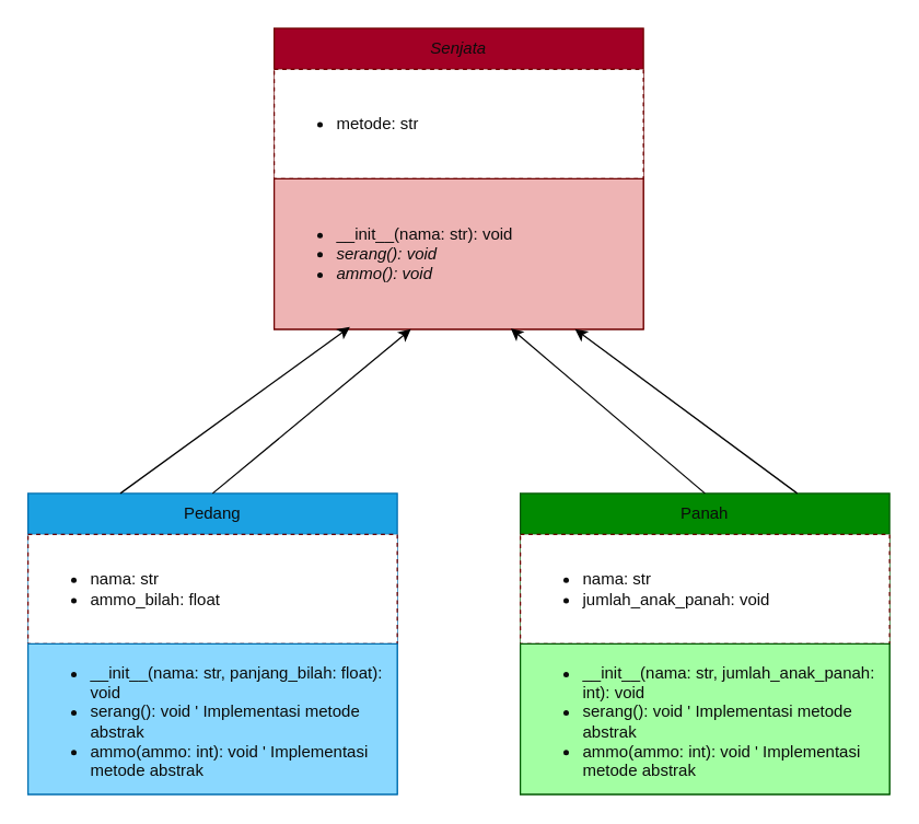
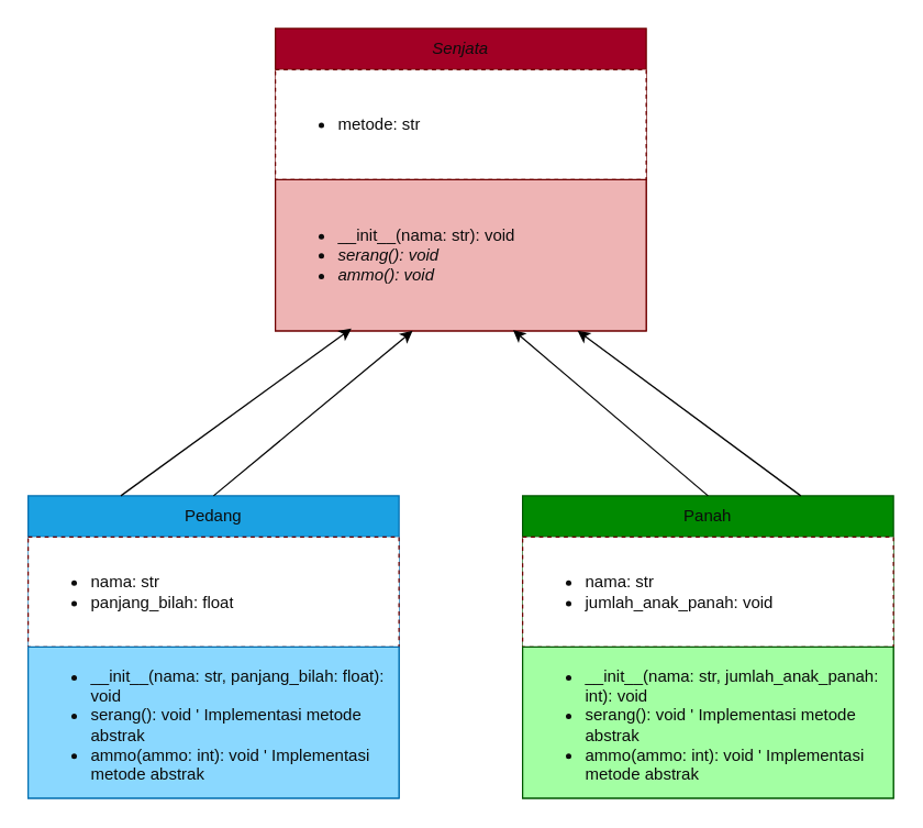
  <mxCell id="0" />
  <mxCell id="1" parent="0" />
  <mxCell id="2" value="&lt;i&gt;Senjata&lt;/i&gt;" style="swimlane;fontStyle=0;childLayout=stackLayout;horizontal=1;startSize=30;horizontalStack=0;resizeParent=1;resizeParentMax=0;resizeLast=0;collapsible=1;marginBottom=0;whiteSpace=wrap;html=1;fillColor=#a20025;fontColor=light-dark(#0C0C0C,#0C0C0C);strokeColor=#6F0000;" vertex="1" parent="1"><mxGeometry x="200" y="20" width="270" height="220" as="geometry" /></mxCell>
  <mxCell id="3" value="&lt;ul&gt;&lt;li&gt;metode: str&lt;/li&gt;&lt;/ul&gt;" style="text;strokeColor=#6F0000;fillColor=light-dark(#FFFFFF,#FFFFFF);align=left;verticalAlign=middle;spacingLeft=4;spacingRight=4;overflow=hidden;points=[[0,0.5],[1,0.5]];portConstraint=eastwest;rotatable=0;whiteSpace=wrap;html=1;container=0;fontColor=light-dark(#0C0C0C,#0C0C0C);fillStyle=auto;dashed=1;gradientColor=none;" vertex="1" parent="2"><mxGeometry y="30" width="270" height="80" as="geometry" /></mxCell>
  <mxCell id="4" value="&lt;ul&gt;&lt;li&gt;__init__(nama: str): void&lt;/li&gt;&lt;li&gt;&lt;i&gt;serang(): void&lt;/i&gt;&lt;/li&gt;&lt;li&gt;&lt;i&gt;ammo(): void&lt;/i&gt;&lt;/li&gt;&lt;/ul&gt;" style="text;strokeColor=#6F0000;fillColor=light-dark(#EEB4B4,#EEB4B4);align=left;verticalAlign=middle;spacingLeft=4;spacingRight=4;overflow=hidden;points=[[0,0.5],[1,0.5]];portConstraint=eastwest;rotatable=0;whiteSpace=wrap;html=1;fontColor=light-dark(#0C0C0C,#0C0C0C);" vertex="1" parent="2"><mxGeometry y="110" width="270" height="110" as="geometry" /></mxCell>
  <mxCell id="5" value="Pedang" style="swimlane;fontStyle=0;childLayout=stackLayout;horizontal=1;startSize=30;horizontalStack=0;resizeParent=1;resizeParentMax=0;resizeLast=0;collapsible=1;marginBottom=0;whiteSpace=wrap;html=1;fillColor=#1ba1e2;fontColor=light-dark(#0C0C0C,#0C0C0C);strokeColor=#006EAF;" vertex="1" parent="1"><mxGeometry x="20" y="360" width="270" height="220" as="geometry" /></mxCell>
- <mxCell id="6" value="&lt;ul&gt;&lt;li&gt;nama: str&lt;/li&gt;&lt;li&gt;ammo_bilah: float&lt;/li&gt;&lt;/ul&gt;" style="text;strokeColor=#6F0000;fillColor=light-dark(#FFFFFF,#FFFFFF);align=left;verticalAlign=middle;spacingLeft=4;spacingRight=4;overflow=hidden;points=[[0,0.5],[1,0.5]];portConstraint=eastwest;rotatable=0;whiteSpace=wrap;html=1;container=0;fontColor=light-dark(#0C0C0C,#0C0C0C);fillStyle=auto;dashed=1;gradientColor=none;" vertex="1" parent="5"><mxGeometry y="30" width="270" height="80" as="geometry" /></mxCell>
+ <mxCell id="6" value="&lt;ul&gt;&lt;li&gt;nama: str&lt;/li&gt;&lt;li&gt;panjang_bilah: float&lt;/li&gt;&lt;/ul&gt;" style="text;strokeColor=#6F0000;fillColor=light-dark(#FFFFFF,#FFFFFF);align=left;verticalAlign=middle;spacingLeft=4;spacingRight=4;overflow=hidden;points=[[0,0.5],[1,0.5]];portConstraint=eastwest;rotatable=0;whiteSpace=wrap;html=1;container=0;fontColor=light-dark(#0C0C0C,#0C0C0C);fillStyle=auto;dashed=1;gradientColor=none;" vertex="1" parent="5"><mxGeometry y="30" width="270" height="80" as="geometry" /></mxCell>
  <mxCell id="7" value="&lt;ul&gt;&lt;li&gt;__init__(nama: str, panjang_bilah: float): void&lt;/li&gt;&lt;li&gt;&lt;span style=&quot;background-color: transparent;&quot;&gt;serang(): void ' Implementasi metode abstrak&lt;/span&gt;&lt;/li&gt;&lt;li&gt;&lt;span style=&quot;background-color: transparent;&quot;&gt;ammo(ammo: int): void&amp;nbsp;&lt;/span&gt;' Implementasi metode abstrak&lt;/li&gt;&lt;/ul&gt;" style="text;strokeColor=#006EAF;fillColor=light-dark(#8AD8FF,#8AD8FF);align=left;verticalAlign=middle;spacingLeft=4;spacingRight=4;overflow=hidden;points=[[0,0.5],[1,0.5]];portConstraint=eastwest;rotatable=0;whiteSpace=wrap;html=1;fontColor=light-dark(#0C0C0C,#0C0C0C);" vertex="1" parent="5"><mxGeometry y="110" width="270" height="110" as="geometry" /></mxCell>
  <mxCell id="8" value="Panah" style="swimlane;fontStyle=0;childLayout=stackLayout;horizontal=1;startSize=30;horizontalStack=0;resizeParent=1;resizeParentMax=0;resizeLast=0;collapsible=1;marginBottom=0;whiteSpace=wrap;html=1;fillColor=#008a00;fontColor=light-dark(#0C0C0C,#0C0C0C);strokeColor=#005700;" vertex="1" parent="1"><mxGeometry x="380" y="360" width="270" height="220" as="geometry" /></mxCell>
  <mxCell id="9" value="&lt;ul&gt;&lt;li&gt;nama: str&lt;/li&gt;&lt;li&gt;jumlah_anak_panah: void&lt;/li&gt;&lt;/ul&gt;" style="text;strokeColor=#6F0000;fillColor=light-dark(#FFFFFF,#FFFFFF);align=left;verticalAlign=middle;spacingLeft=4;spacingRight=4;overflow=hidden;points=[[0,0.5],[1,0.5]];portConstraint=eastwest;rotatable=0;whiteSpace=wrap;html=1;container=0;fontColor=light-dark(#0C0C0C,#0C0C0C);fillStyle=auto;dashed=1;gradientColor=none;" vertex="1" parent="8"><mxGeometry y="30" width="270" height="80" as="geometry" /></mxCell>
  <mxCell id="10" value="&lt;ul&gt;&lt;li&gt;__init__(nama: str, jumlah_anak_panah: int): void&lt;/li&gt;&lt;li&gt;&lt;span style=&quot;background-color: transparent;&quot;&gt;serang(): void ' Implementasi metode abstrak&lt;/span&gt;&lt;/li&gt;&lt;li&gt;&lt;span style=&quot;background-color: transparent;&quot;&gt;ammo(ammo: int): void&amp;nbsp;&lt;/span&gt;' Implementasi metode abstrak&lt;/li&gt;&lt;/ul&gt;" style="text;strokeColor=#005700;fillColor=light-dark(#A3FFA3,#A3FFA3);align=left;verticalAlign=middle;spacingLeft=4;spacingRight=4;overflow=hidden;points=[[0,0.5],[1,0.5]];portConstraint=eastwest;rotatable=0;whiteSpace=wrap;html=1;fontColor=light-dark(#0C0C0C,#0C0C0C);" vertex="1" parent="8"><mxGeometry y="110" width="270" height="110" as="geometry" /></mxCell>
  <mxCell id="11" value="" style="endArrow=classic;html=1;rounded=0;exitX=0.25;exitY=0;exitDx=0;exitDy=0;entryX=0.205;entryY=0.985;entryDx=0;entryDy=0;entryPerimeter=0;fontColor=light-dark(#0C0C0C,#0C0C0C);" edge="1" parent="1" source="5" target="4"><mxGeometry width="50" height="50" relative="1" as="geometry"><mxPoint x="370" y="310" as="sourcePoint" /><mxPoint x="420" y="260" as="targetPoint" /></mxGeometry></mxCell>
  <mxCell id="12" value="" style="endArrow=classic;html=1;rounded=0;exitX=0.5;exitY=0;exitDx=0;exitDy=0;entryX=0.37;entryY=1;entryDx=0;entryDy=0;entryPerimeter=0;fontColor=light-dark(#0C0C0C,#0C0C0C);" edge="1" parent="1" source="5" target="4"><mxGeometry width="50" height="50" relative="1" as="geometry"><mxPoint x="98" y="370" as="sourcePoint" /><mxPoint x="292" y="254" as="targetPoint" /></mxGeometry></mxCell>
  <mxCell id="13" value="" style="endArrow=classic;html=1;rounded=0;exitX=0.5;exitY=0;exitDx=0;exitDy=0;entryX=0.641;entryY=0.995;entryDx=0;entryDy=0;entryPerimeter=0;fontColor=light-dark(#0C0C0C,#0C0C0C);" edge="1" parent="1" source="8" target="4"><mxGeometry width="50" height="50" relative="1" as="geometry"><mxPoint x="165" y="370" as="sourcePoint" /><mxPoint x="325" y="254" as="targetPoint" /></mxGeometry></mxCell>
  <mxCell id="14" value="" style="endArrow=classic;html=1;rounded=0;exitX=0.75;exitY=0;exitDx=0;exitDy=0;fontColor=light-dark(#0C0C0C,#0C0C0C);" edge="1" parent="1" source="8"><mxGeometry width="50" height="50" relative="1" as="geometry"><mxPoint x="525" y="370" as="sourcePoint" /><mxPoint x="420" y="240" as="targetPoint" /></mxGeometry></mxCell>
